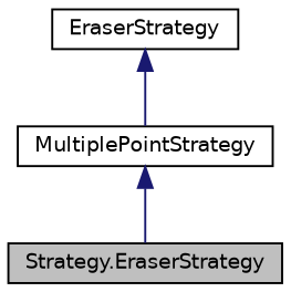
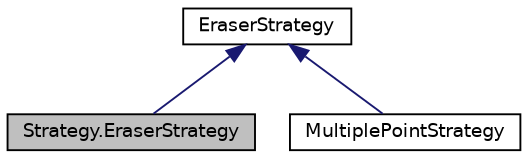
  digraph {
    node [color=black fillcolor=white fontname=Helvetica fontsize=10 shape=record style=filled]
    edge [color=midnightblue dir=back fontname=Helvetica fontsize=10 labelfontname=Helvetica labelfontsize=10 style=solid]
    n1 [fillcolor=grey75 fontcolor=black height=0.2 label="Strategy.EraserStrategy" width=0.4]
    n2 [height=0.2 label=MultiplePointStrategy width=0.4]
    n3 [height=0.2 label=EraserStrategy width=0.4]
-   n2 -> n1
+   n3 -> n1
    n3 -> n2
  }
